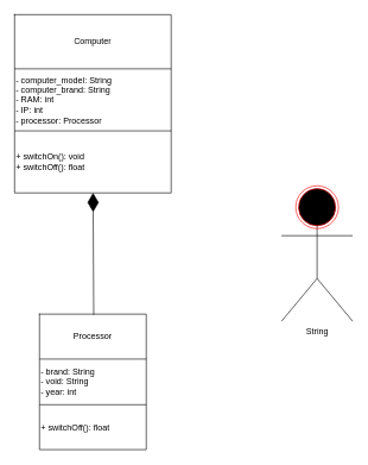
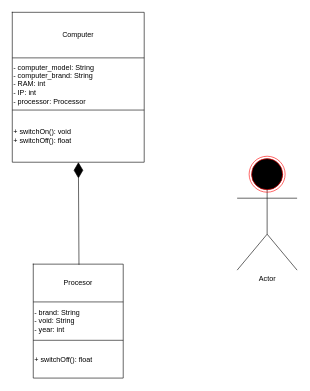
  <mxCell id="0" />
  <mxCell id="1" parent="0" />
  <mxCell id="2" value="" style="shape=table;startSize=0;container=1;collapsible=0;childLayout=tableLayout;" vertex="1" parent="1"><mxGeometry x="20" y="20" width="220" height="250" as="geometry" /></mxCell>
  <mxCell id="3" value="" style="shape=tableRow;horizontal=0;startSize=0;swimlaneHead=0;swimlaneBody=0;top=0;left=0;bottom=0;right=0;collapsible=0;dropTarget=0;fillColor=none;points=[[0,0.5],[1,0.5]];portConstraint=eastwest;" vertex="1" parent="2"><mxGeometry width="220" height="76" as="geometry" /></mxCell>
  <mxCell id="4" value="Computer" style="shape=partialRectangle;html=1;whiteSpace=wrap;connectable=0;overflow=hidden;fillColor=none;top=0;left=0;bottom=0;right=0;pointerEvents=1;" vertex="1" parent="3"><mxGeometry width="220" height="76" as="geometry"><mxRectangle width="220" height="76" as="alternateBounds" /></mxGeometry></mxCell>
  <mxCell id="5" value="" style="shape=tableRow;horizontal=0;startSize=0;swimlaneHead=0;swimlaneBody=0;top=0;left=0;bottom=0;right=0;collapsible=0;dropTarget=0;fillColor=none;points=[[0,0.5],[1,0.5]];portConstraint=eastwest;" vertex="1" parent="2"><mxGeometry y="76" width="220" height="87" as="geometry" /></mxCell>
  <mxCell id="6" value="- computer_model: String&lt;br&gt;- computer_brand: String&lt;br&gt;- RAM: int&lt;br&gt;- IP: int&lt;br&gt;- processor: Processor" style="shape=partialRectangle;html=1;whiteSpace=wrap;connectable=0;overflow=hidden;fillColor=none;top=0;left=0;bottom=0;right=0;pointerEvents=1;align=left;" vertex="1" parent="5"><mxGeometry width="220" height="87" as="geometry"><mxRectangle width="220" height="87" as="alternateBounds" /></mxGeometry></mxCell>
  <mxCell id="7" value="" style="shape=tableRow;horizontal=0;startSize=0;swimlaneHead=0;swimlaneBody=0;top=0;left=0;bottom=0;right=0;collapsible=0;dropTarget=0;fillColor=none;points=[[0,0.5],[1,0.5]];portConstraint=eastwest;" vertex="1" parent="2"><mxGeometry y="163" width="220" height="87" as="geometry" /></mxCell>
  <mxCell id="8" value="+ switchOn(): void&lt;br&gt;+ switchOff(): float" style="shape=partialRectangle;html=1;whiteSpace=wrap;connectable=0;overflow=hidden;fillColor=none;top=0;left=0;bottom=0;right=0;pointerEvents=1;align=left;" vertex="1" parent="7"><mxGeometry width="220" height="87" as="geometry"><mxRectangle width="220" height="87" as="alternateBounds" /></mxGeometry></mxCell>
  <mxCell id="9" value="" style="shape=table;startSize=0;container=1;collapsible=0;childLayout=tableLayout;" vertex="1" parent="1"><mxGeometry x="55" y="440" width="150" height="190" as="geometry" /></mxCell>
  <mxCell id="10" value="" style="shape=tableRow;horizontal=0;startSize=0;swimlaneHead=0;swimlaneBody=0;top=0;left=0;bottom=0;right=0;collapsible=0;dropTarget=0;fillColor=none;points=[[0,0.5],[1,0.5]];portConstraint=eastwest;" vertex="1" parent="9"><mxGeometry width="150" height="63" as="geometry" /></mxCell>
- <mxCell id="11" value="Processor" style="shape=partialRectangle;html=1;whiteSpace=wrap;connectable=0;overflow=hidden;fillColor=none;top=0;left=0;bottom=0;right=0;pointerEvents=1;" vertex="1" parent="10"><mxGeometry width="150" height="63" as="geometry"><mxRectangle width="150" height="63" as="alternateBounds" /></mxGeometry></mxCell>
+ <mxCell id="11" value="Procesor" style="shape=partialRectangle;html=1;whiteSpace=wrap;connectable=0;overflow=hidden;fillColor=none;top=0;left=0;bottom=0;right=0;pointerEvents=1;" vertex="1" parent="10"><mxGeometry width="150" height="63" as="geometry"><mxRectangle width="150" height="63" as="alternateBounds" /></mxGeometry></mxCell>
  <mxCell id="12" value="" style="shape=tableRow;horizontal=0;startSize=0;swimlaneHead=0;swimlaneBody=0;top=0;left=0;bottom=0;right=0;collapsible=0;dropTarget=0;fillColor=none;points=[[0,0.5],[1,0.5]];portConstraint=eastwest;" vertex="1" parent="9"><mxGeometry y="63" width="150" height="64" as="geometry" /></mxCell>
  <mxCell id="13" value="- brand: String&lt;br&gt;- void: String&lt;br&gt;- year: int" style="shape=partialRectangle;html=1;whiteSpace=wrap;connectable=0;overflow=hidden;fillColor=none;top=0;left=0;bottom=0;right=0;pointerEvents=1;align=left;" vertex="1" parent="12"><mxGeometry width="150" height="64" as="geometry"><mxRectangle width="150" height="64" as="alternateBounds" /></mxGeometry></mxCell>
  <mxCell id="14" value="" style="shape=tableRow;horizontal=0;startSize=0;swimlaneHead=0;swimlaneBody=0;top=0;left=0;bottom=0;right=0;collapsible=0;dropTarget=0;fillColor=none;points=[[0,0.5],[1,0.5]];portConstraint=eastwest;" vertex="1" parent="9"><mxGeometry y="127" width="150" height="63" as="geometry" /></mxCell>
  <mxCell id="15" value="+ switchOff(): float" style="shape=partialRectangle;html=1;whiteSpace=wrap;connectable=0;overflow=hidden;fillColor=none;top=0;left=0;bottom=0;right=0;pointerEvents=1;align=left;" vertex="1" parent="14"><mxGeometry width="150" height="63" as="geometry"><mxRectangle width="150" height="63" as="alternateBounds" /></mxGeometry></mxCell>
  <mxCell id="16" value="" style="endArrow=diamondThin;endFill=1;endSize=24;html=1;exitX=0.508;exitY=0.016;exitDx=0;exitDy=0;exitPerimeter=0;" edge="1" parent="1" source="10" target="7"><mxGeometry width="160" relative="1" as="geometry"><mxPoint x="45" y="340" as="sourcePoint" /><mxPoint x="205" y="340" as="targetPoint" /></mxGeometry></mxCell>
- <mxCell id="17" value="String" style="shape=umlActor;verticalLabelPosition=bottom;verticalAlign=top;html=1;" vertex="1" parent="1"><mxGeometry x="395" y="270" width="100" height="180" as="geometry" /></mxCell>
+ <mxCell id="17" value="Actor" style="shape=umlActor;verticalLabelPosition=bottom;verticalAlign=top;html=1;" vertex="1" parent="1"><mxGeometry x="395" y="270" width="100" height="180" as="geometry" /></mxCell>
  <mxCell id="18" value="" style="ellipse;html=1;shape=endState;fillColor=#000000;strokeColor=#ff0000;" vertex="1" parent="1"><mxGeometry x="415" y="260" width="60" height="60" as="geometry" /></mxCell>
